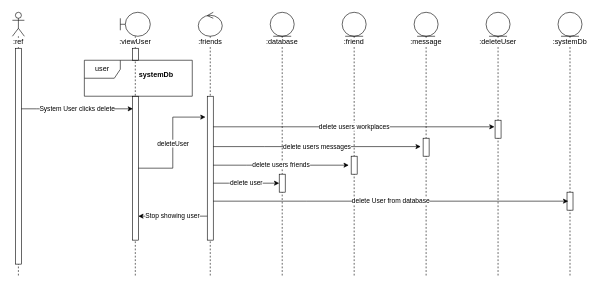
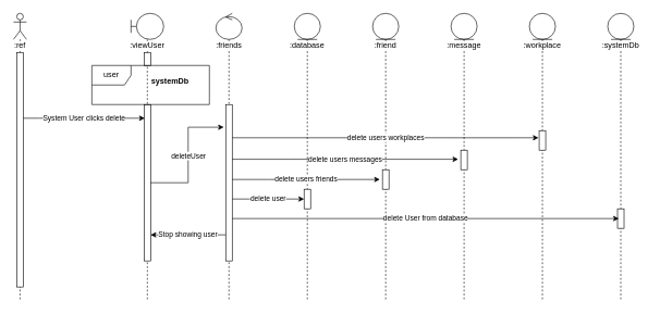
  <mxCell id="0" />
  <mxCell id="1" parent="0" />
  <mxCell id="2" value=":ref" style="shape=umlLifeline;participant=umlActor;perimeter=lifelinePerimeter;whiteSpace=wrap;html=1;container=1;collapsible=0;recursiveResize=0;verticalAlign=top;spacingTop=36;labelBackgroundColor=#ffffff;outlineConnect=0;" vertex="1" parent="1"><mxGeometry x="20" y="20" width="20" height="440" as="geometry" /></mxCell>
  <mxCell id="3" value="" style="html=1;points=[];perimeter=orthogonalPerimeter;" vertex="1" parent="2"><mxGeometry x="5" y="60" width="10" height="360" as="geometry" /></mxCell>
  <mxCell id="4" value=":viewUser" style="shape=umlLifeline;participant=umlBoundary;perimeter=lifelinePerimeter;whiteSpace=wrap;html=1;container=1;collapsible=0;recursiveResize=0;verticalAlign=top;spacingTop=36;labelBackgroundColor=#ffffff;outlineConnect=0;" vertex="1" parent="1"><mxGeometry x="200" y="20" width="50" height="440" as="geometry" /></mxCell>
  <mxCell id="5" value="" style="html=1;points=[];perimeter=orthogonalPerimeter;" vertex="1" parent="4"><mxGeometry x="20" y="140" width="10" height="240" as="geometry" /></mxCell>
  <mxCell id="6" value="" style="html=1;points=[];perimeter=orthogonalPerimeter;" vertex="1" parent="4"><mxGeometry x="20" y="60" width="10" height="20" as="geometry" /></mxCell>
  <mxCell id="7" value=":friends" style="shape=umlLifeline;participant=umlControl;perimeter=lifelinePerimeter;whiteSpace=wrap;html=1;container=1;collapsible=0;recursiveResize=0;verticalAlign=top;spacingTop=36;labelBackgroundColor=#ffffff;outlineConnect=0;" vertex="1" parent="1"><mxGeometry x="330" y="20" width="40" height="440" as="geometry" /></mxCell>
  <mxCell id="8" value="" style="html=1;points=[];perimeter=orthogonalPerimeter;" vertex="1" parent="7"><mxGeometry x="15" y="140" width="10" height="240" as="geometry" /></mxCell>
  <mxCell id="9" value=":database" style="shape=umlLifeline;participant=umlEntity;perimeter=lifelinePerimeter;whiteSpace=wrap;html=1;container=1;collapsible=0;recursiveResize=0;verticalAlign=top;spacingTop=36;labelBackgroundColor=#ffffff;outlineConnect=0;" vertex="1" parent="1"><mxGeometry x="450" y="20" width="40" height="440" as="geometry" /></mxCell>
  <mxCell id="10" value=":friend" style="shape=umlLifeline;participant=umlEntity;perimeter=lifelinePerimeter;whiteSpace=wrap;html=1;container=1;collapsible=0;recursiveResize=0;verticalAlign=top;spacingTop=36;labelBackgroundColor=#ffffff;outlineConnect=0;" vertex="1" parent="1"><mxGeometry x="570" y="20" width="40" height="440" as="geometry" /></mxCell>
  <mxCell id="11" value="" style="html=1;points=[];perimeter=orthogonalPerimeter;" vertex="1" parent="10"><mxGeometry x="15" y="240" width="10" height="30" as="geometry" /></mxCell>
  <mxCell id="12" value=":message" style="shape=umlLifeline;participant=umlEntity;perimeter=lifelinePerimeter;whiteSpace=wrap;html=1;container=1;collapsible=0;recursiveResize=0;verticalAlign=top;spacingTop=36;labelBackgroundColor=#ffffff;outlineConnect=0;" vertex="1" parent="1"><mxGeometry x="690" y="20" width="40" height="440" as="geometry" /></mxCell>
  <mxCell id="13" value="" style="html=1;points=[];perimeter=orthogonalPerimeter;" vertex="1" parent="12"><mxGeometry x="15" y="210" width="10" height="30" as="geometry" /></mxCell>
- <mxCell id="14" value=":deleteUser" style="shape=umlLifeline;participant=umlEntity;perimeter=lifelinePerimeter;whiteSpace=wrap;html=1;container=1;collapsible=0;recursiveResize=0;verticalAlign=top;spacingTop=36;labelBackgroundColor=#ffffff;outlineConnect=0;" vertex="1" parent="1"><mxGeometry x="810" y="20" width="40" height="440" as="geometry" /></mxCell>
+ <mxCell id="14" value=":workplace" style="shape=umlLifeline;participant=umlEntity;perimeter=lifelinePerimeter;whiteSpace=wrap;html=1;container=1;collapsible=0;recursiveResize=0;verticalAlign=top;spacingTop=36;labelBackgroundColor=#ffffff;outlineConnect=0;" vertex="1" parent="1"><mxGeometry x="810" y="20" width="40" height="440" as="geometry" /></mxCell>
  <mxCell id="15" value="" style="html=1;points=[];perimeter=orthogonalPerimeter;" vertex="1" parent="14"><mxGeometry x="15" y="180" width="10" height="30" as="geometry" /></mxCell>
  <mxCell id="16" value=":systemDb" style="shape=umlLifeline;participant=umlEntity;perimeter=lifelinePerimeter;whiteSpace=wrap;html=1;container=1;collapsible=0;recursiveResize=0;verticalAlign=top;spacingTop=36;labelBackgroundColor=#ffffff;outlineConnect=0;" vertex="1" parent="1"><mxGeometry x="930" y="20" width="40" height="440" as="geometry" /></mxCell>
  <mxCell id="17" value="" style="html=1;points=[];perimeter=orthogonalPerimeter;" vertex="1" parent="16"><mxGeometry x="15" y="300" width="10" height="30" as="geometry" /></mxCell>
  <mxCell id="18" value="user" style="shape=umlFrame;whiteSpace=wrap;html=1;" vertex="1" parent="1"><mxGeometry x="140" y="100" width="180" height="60" as="geometry" /></mxCell>
  <mxCell id="19" value="systemDb" style="text;align=center;fontStyle=1;verticalAlign=middle;spacingLeft=3;spacingRight=3;strokeColor=none;rotatable=0;points=[[0,0.5],[1,0.5]];portConstraint=eastwest;" vertex="1" parent="1"><mxGeometry x="220" y="110" width="80" height="26" as="geometry" /></mxCell>
  <mxCell id="20" value="System User clicks delete" style="edgeStyle=orthogonalEdgeStyle;rounded=0;orthogonalLoop=1;jettySize=auto;html=1;" edge="1" parent="1" source="3"><mxGeometry relative="1" as="geometry"><mxPoint x="221" y="181" as="targetPoint" /><Array as="points"><mxPoint x="60" y="181" /><mxPoint x="60" y="181" /></Array></mxGeometry></mxCell>
  <mxCell id="21" value="deleteUser" style="edgeStyle=orthogonalEdgeStyle;rounded=0;orthogonalLoop=1;jettySize=auto;html=1;entryX=-0.3;entryY=0.145;entryDx=0;entryDy=0;entryPerimeter=0;" edge="1" parent="1" source="5" target="8"><mxGeometry relative="1" as="geometry" /></mxCell>
  <mxCell id="22" value="" style="html=1;points=[];perimeter=orthogonalPerimeter;" vertex="1" parent="1"><mxGeometry x="465" y="290" width="10" height="30" as="geometry" /></mxCell>
  <mxCell id="23" value="delete users workplaces" style="edgeStyle=orthogonalEdgeStyle;rounded=0;orthogonalLoop=1;jettySize=auto;html=1;entryX=-0.1;entryY=0.367;entryDx=0;entryDy=0;entryPerimeter=0;" edge="1" parent="1" source="8" target="15"><mxGeometry relative="1" as="geometry"><Array as="points"><mxPoint x="470" y="211" /><mxPoint x="470" y="211" /></Array></mxGeometry></mxCell>
  <mxCell id="24" value="delete users messages" style="edgeStyle=orthogonalEdgeStyle;rounded=0;orthogonalLoop=1;jettySize=auto;html=1;entryX=-0.4;entryY=0.467;entryDx=0;entryDy=0;entryPerimeter=0;" edge="1" parent="1" source="8" target="13"><mxGeometry relative="1" as="geometry"><Array as="points"><mxPoint x="440" y="244" /><mxPoint x="440" y="244" /></Array></mxGeometry></mxCell>
  <mxCell id="25" value="delete users friends" style="edgeStyle=orthogonalEdgeStyle;rounded=0;orthogonalLoop=1;jettySize=auto;html=1;entryX=-0.4;entryY=0.5;entryDx=0;entryDy=0;entryPerimeter=0;" edge="1" parent="1" source="8" target="11"><mxGeometry relative="1" as="geometry"><Array as="points"><mxPoint x="410" y="275" /><mxPoint x="410" y="275" /></Array></mxGeometry></mxCell>
  <mxCell id="26" value="delete user" style="edgeStyle=orthogonalEdgeStyle;rounded=0;orthogonalLoop=1;jettySize=auto;html=1;" edge="1" parent="1" source="8" target="22"><mxGeometry relative="1" as="geometry"><Array as="points"><mxPoint x="380" y="305" /><mxPoint x="380" y="305" /></Array></mxGeometry></mxCell>
  <mxCell id="27" value="delete User from database" style="edgeStyle=orthogonalEdgeStyle;rounded=0;orthogonalLoop=1;jettySize=auto;html=1;entryX=0.2;entryY=0.5;entryDx=0;entryDy=0;entryPerimeter=0;" edge="1" parent="1" source="8" target="17"><mxGeometry relative="1" as="geometry"><Array as="points"><mxPoint x="510" y="335" /><mxPoint x="510" y="335" /></Array></mxGeometry></mxCell>
  <mxCell id="28" value="Stop showing user" style="edgeStyle=orthogonalEdgeStyle;rounded=0;orthogonalLoop=1;jettySize=auto;html=1;" edge="1" parent="1" source="8"><mxGeometry relative="1" as="geometry"><mxPoint x="230" y="360" as="targetPoint" /><Array as="points"><mxPoint x="330" y="360" /><mxPoint x="330" y="360" /></Array></mxGeometry></mxCell>
